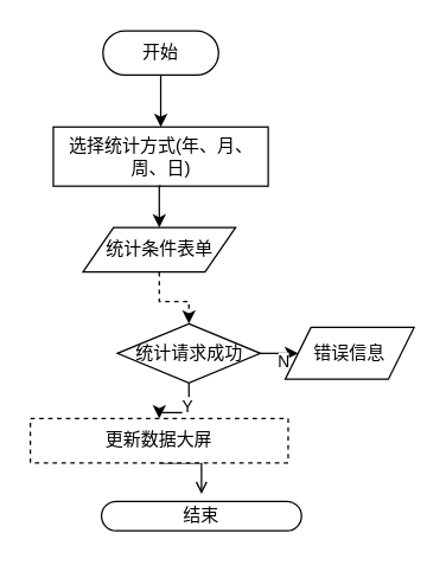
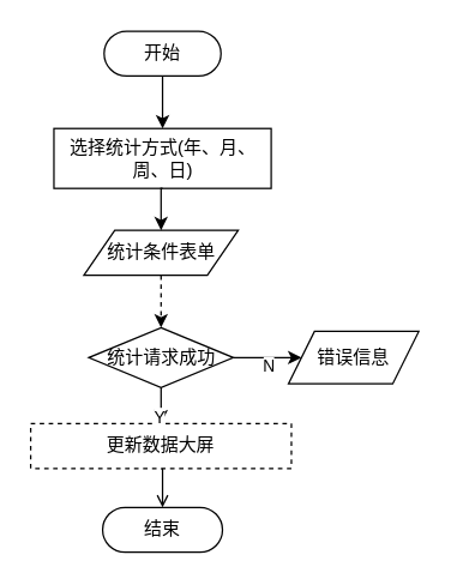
  <mxCell id="0" />
  <mxCell id="1" parent="0" />
  <mxCell id="2" style="edgeStyle=orthogonalEdgeStyle;rounded=0;orthogonalLoop=1;jettySize=auto;html=1;exitX=0.5;exitY=0.5;exitDx=0;exitDy=15;exitPerimeter=0;" edge="1" parent="1" source="3" target="4"><mxGeometry relative="1" as="geometry" /></mxCell>
  <mxCell id="3" value="开始" style="html=1;dashed=0;whiteSpace=wrap;shape=mxgraph.dfd.start" vertex="1" parent="1"><mxGeometry x="69" y="20" width="78" height="30" as="geometry" /></mxCell>
  <mxCell id="4" value="选择统计方式(年、月、周、日)" style="html=1;dashed=0;whiteSpace=wrap;" vertex="1" parent="1"><mxGeometry x="35.5" y="85" width="145" height="40" as="geometry" /></mxCell>
  <mxCell id="5" style="edgeStyle=orthogonalEdgeStyle;rounded=0;orthogonalLoop=1;jettySize=auto;html=1;exitX=0.5;exitY=1;exitDx=0;exitDy=0;entryX=0.5;entryY=0;entryDx=0;entryDy=0;dashed=1;" edge="1" parent="1" target="13" source="6"><mxGeometry relative="1" as="geometry"><mxPoint x="108" y="243" as="sourcePoint" /><mxPoint x="108.1" y="273.044" as="targetPoint" /></mxGeometry></mxCell>
  <mxCell id="6" value="统计条件表单" style="shape=parallelogram;perimeter=parallelogramPerimeter;whiteSpace=wrap;html=1;dashed=0;" vertex="1" parent="1"><mxGeometry x="55.5" y="153" width="103" height="30" as="geometry" /></mxCell>
  <mxCell id="7" style="edgeStyle=orthogonalEdgeStyle;rounded=0;orthogonalLoop=1;jettySize=auto;html=1;exitX=0.5;exitY=1;exitDx=0;exitDy=0;entryX=0.5;entryY=0.5;entryDx=0;entryDy=-15;entryPerimeter=0;endArrow=open;" edge="1" parent="1" source="8" target="16"><mxGeometry relative="1" as="geometry"><mxPoint x="108" y="413" as="targetPoint" /></mxGeometry></mxCell>
  <mxCell id="8" value="更新数据大屏" style="html=1;dashed=1;whiteSpace=wrap;" vertex="1" parent="1"><mxGeometry x="20" y="282" width="174" height="30" as="geometry" /></mxCell>
  <mxCell id="9" style="edgeStyle=orthogonalEdgeStyle;rounded=0;orthogonalLoop=1;jettySize=auto;html=1;exitX=0.5;exitY=1;exitDx=0;exitDy=0;" edge="1" parent="1" target="8" source="13"><mxGeometry relative="1" as="geometry"><mxPoint x="108" y="313" as="sourcePoint" /></mxGeometry></mxCell>
  <mxCell id="10" value="Y" style="edgeLabel;html=1;align=center;verticalAlign=middle;resizable=0;points=[];" vertex="1" connectable="0" parent="9"><mxGeometry x="-0.32" y="-2" relative="1" as="geometry"><mxPoint as="offset" /></mxGeometry></mxCell>
  <mxCell id="11" style="edgeStyle=orthogonalEdgeStyle;rounded=0;orthogonalLoop=1;jettySize=auto;html=1;exitX=1;exitY=0.5;exitDx=0;exitDy=0;entryX=0;entryY=0.5;entryDx=0;entryDy=0;" edge="1" parent="1" source="13" target="15"><mxGeometry relative="1" as="geometry" /></mxCell>
  <mxCell id="12" value="N" style="edgeLabel;html=1;align=center;verticalAlign=middle;resizable=0;points=[];" vertex="1" connectable="0" parent="11"><mxGeometry x="0.144" y="-5" relative="1" as="geometry"><mxPoint as="offset" /></mxGeometry></mxCell>
- <mxCell id="13" value="统计请求成功" style="shape=rhombus;html=1;dashed=0;whiteSpace=wrap;perimeter=rhombusPerimeter;" vertex="1" parent="1"><mxGeometry x="78.75" y="218" width="96.5" height="40" as="geometry" /></mxCell>
+ <mxCell id="13" value="统计请求成功" style="shape=rhombus;html=1;dashed=0;whiteSpace=wrap;perimeter=rhombusPerimeter;" vertex="1" parent="1"><mxGeometry x="58.75" y="218" width="96.5" height="40" as="geometry" /></mxCell>
  <mxCell id="14" style="edgeStyle=orthogonalEdgeStyle;rounded=0;orthogonalLoop=1;jettySize=auto;html=1;entryX=0.5;entryY=0;entryDx=0;entryDy=0;exitX=0.5;exitY=1;exitDx=0;exitDy=0;" edge="1" parent="1" source="4" target="6"><mxGeometry relative="1" as="geometry"><mxPoint x="108" y="193" as="sourcePoint" /></mxGeometry></mxCell>
  <mxCell id="15" value="错误信息" style="shape=parallelogram;perimeter=parallelogramPerimeter;whiteSpace=wrap;html=1;dashed=0;" vertex="1" parent="1"><mxGeometry x="192" y="220.5" width="87" height="35" as="geometry" /></mxCell>
- <mxCell id="16" value="结束" style="html=1;dashed=0;whiteSpace=wrap;shape=mxgraph.dfd.start" vertex="1" parent="1"><mxGeometry x="68" y="338" width="135" height="20" as="geometry" /></mxCell>
+ <mxCell id="16" value="结束" style="html=1;dashed=0;whiteSpace=wrap;shape=mxgraph.dfd.start" vertex="1" parent="1"><mxGeometry x="68" y="338" width="80" height="30" as="geometry" /></mxCell>
